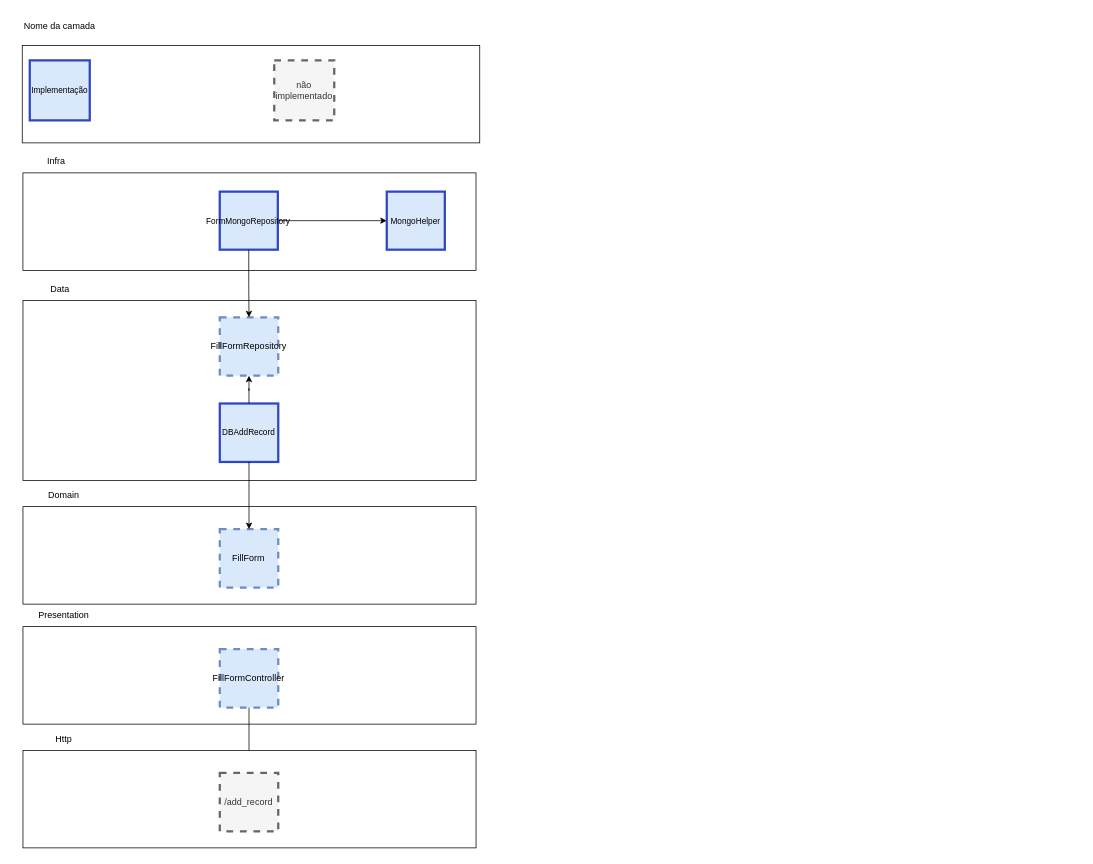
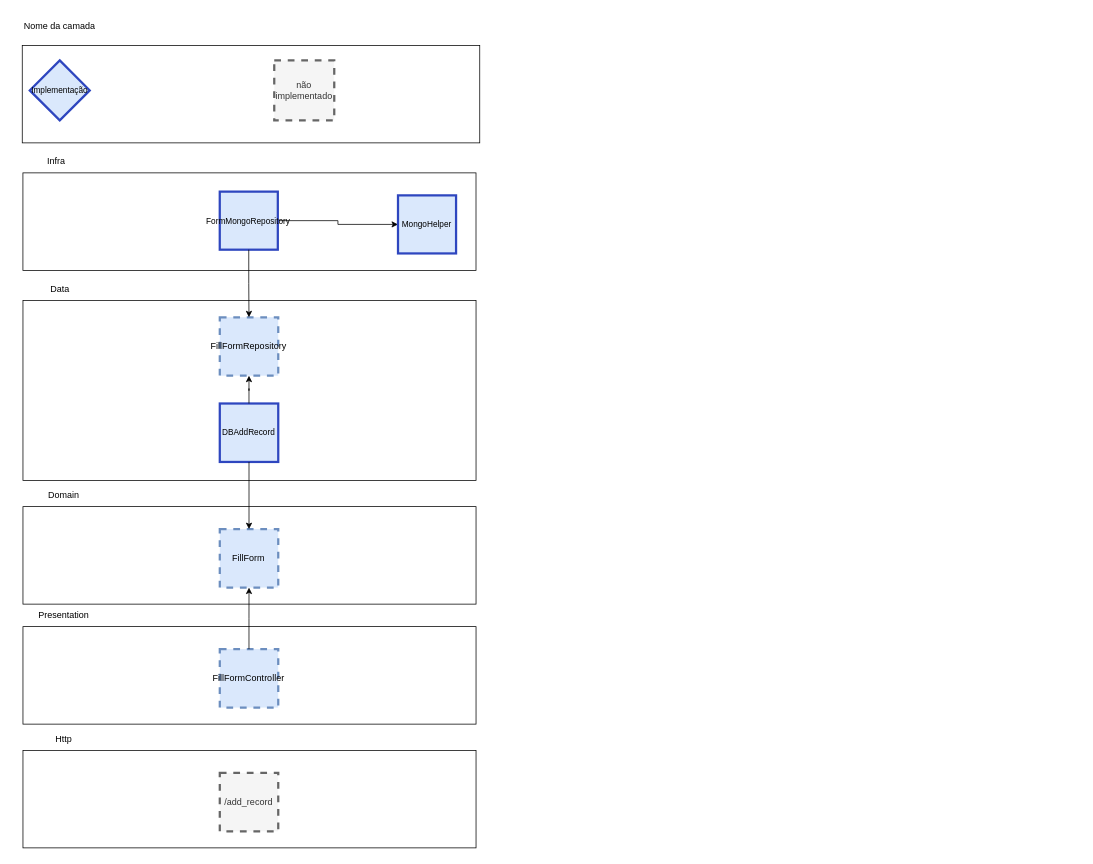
  <mxCell id="0" />
  <mxCell id="1" parent="0" />
  <mxCell id="2" value="" style="group" parent="1" vertex="1" connectable="0"><mxGeometry x="815" y="20" width="620" height="160" as="geometry" /></mxCell>
  <mxCell id="3" value="" style="rounded=0;whiteSpace=wrap;html=1;" parent="2" vertex="1"><mxGeometry x="-786" y="40" width="610" height="130" as="geometry" /></mxCell>
- <mxCell id="4" value="Implementação" style="whiteSpace=wrap;html=1;aspect=fixed;fillColor=#dae8fc;strokeColor=#2E46BF;strokeWidth=3;fontSize=11;" parent="2" vertex="1"><mxGeometry x="-776" y="60" width="80" height="80" as="geometry" /></mxCell>
+ <mxCell id="4" value="Implementação" style="rhombus;whiteSpace=wrap;html=1;aspect=fixed;fillColor=#dae8fc;strokeColor=#2E46BF;strokeWidth=3;fontSize=11;" parent="2" vertex="1"><mxGeometry x="-776" y="60" width="80" height="80" as="geometry" /></mxCell>
  <mxCell id="5" value="" style="group" parent="1" vertex="1" connectable="0"><mxGeometry x="25" y="360" width="614" height="280" as="geometry" /></mxCell>
  <mxCell id="6" value="" style="group" parent="5" vertex="1" connectable="0"><mxGeometry y="90" width="614" height="190" as="geometry" /></mxCell>
  <mxCell id="7" value="" style="group" parent="6" vertex="1" connectable="0"><mxGeometry x="4.952" y="195" width="604.097" height="160" as="geometry" /></mxCell>
  <mxCell id="8" value="Domain" style="text;html=1;strokeColor=none;fillColor=none;align=center;verticalAlign=middle;whiteSpace=wrap;rounded=0;" parent="7" vertex="1"><mxGeometry width="108.935" height="30" as="geometry" /></mxCell>
  <mxCell id="9" value="" style="group" parent="7" vertex="1" connectable="0"><mxGeometry y="30" width="604.097" height="130" as="geometry" /></mxCell>
  <mxCell id="10" value="" style="rounded=0;whiteSpace=wrap;html=1;" parent="9" vertex="1"><mxGeometry width="604.097" height="130" as="geometry" /></mxCell>
  <mxCell id="11" value="FillForm" style="whiteSpace=wrap;html=1;aspect=fixed;fillColor=#dae8fc;strokeColor=#6c8ebf;strokeWidth=3;dashed=1;" parent="9" vertex="1"><mxGeometry x="262.435" y="30" width="77.935" height="77.935" as="geometry" /></mxCell>
  <mxCell id="12" value="" style="group" parent="6" vertex="1" connectable="0"><mxGeometry x="4.952" y="30" width="604.097" height="160" as="geometry" /></mxCell>
  <mxCell id="13" value="" style="rounded=0;whiteSpace=wrap;html=1;" parent="12" vertex="1"><mxGeometry y="-80" width="604.097" height="240" as="geometry" /></mxCell>
  <mxCell id="14" value="DBAddRecord" style="whiteSpace=wrap;html=1;aspect=fixed;fillColor=#dae8fc;strokeColor=#2E46BF;strokeWidth=3;fontSize=11;" parent="12" vertex="1"><mxGeometry x="262.435" y="57.5" width="77.935" height="77.935" as="geometry" /></mxCell>
  <mxCell id="15" value="FillFormRepository" style="whiteSpace=wrap;html=1;aspect=fixed;fillColor=#dae8fc;strokeColor=#6c8ebf;strokeWidth=3;dashed=1;" parent="12" vertex="1"><mxGeometry x="262.435" y="-57.5" width="77.935" height="77.935" as="geometry" /></mxCell>
  <mxCell id="16" value="" style="edgeStyle=orthogonalEdgeStyle;rounded=0;orthogonalLoop=1;jettySize=auto;html=1;fontSize=11;" parent="12" source="14" target="15" edge="1"><mxGeometry relative="1" as="geometry" /></mxCell>
  <mxCell id="17" value="" style="edgeStyle=orthogonalEdgeStyle;rounded=0;orthogonalLoop=1;jettySize=auto;html=1;fontSize=11;" parent="6" source="14" target="11" edge="1"><mxGeometry relative="1" as="geometry" /></mxCell>
  <mxCell id="18" value="" style="group" parent="6" vertex="1" connectable="0"><mxGeometry x="4.952" y="355" width="604.097" height="160" as="geometry" /></mxCell>
  <mxCell id="19" value="Presentation" style="text;html=1;strokeColor=none;fillColor=none;align=center;verticalAlign=middle;whiteSpace=wrap;rounded=0;" parent="18" vertex="1"><mxGeometry width="108.935" height="30" as="geometry" /></mxCell>
  <mxCell id="20" value="" style="group" parent="18" vertex="1" connectable="0"><mxGeometry y="30" width="604.097" height="130" as="geometry" /></mxCell>
  <mxCell id="21" value="" style="rounded=0;whiteSpace=wrap;html=1;" parent="20" vertex="1"><mxGeometry width="604.097" height="130" as="geometry" /></mxCell>
  <mxCell id="22" value="FillFormController" style="whiteSpace=wrap;html=1;aspect=fixed;fillColor=#dae8fc;strokeColor=#6c8ebf;strokeWidth=3;dashed=1;" parent="20" vertex="1"><mxGeometry x="262.435" y="30" width="77.935" height="77.935" as="geometry" /></mxCell>
- <mxCell id="23" style="edgeStyle=orthogonalEdgeStyle;rounded=0;orthogonalLoop=1;jettySize=auto;html=1;fontSize=11;" parent="6" source="22" target="28" edge="1"><mxGeometry relative="1" as="geometry" /></mxCell>
+ <mxCell id="23" style="edgeStyle=orthogonalEdgeStyle;rounded=0;orthogonalLoop=1;jettySize=auto;html=1;entryX=0.5;entryY=1;entryDx=0;entryDy=0;fontSize=11;" parent="6" source="22" target="11" edge="1"><mxGeometry relative="1" as="geometry" /></mxCell>
  <mxCell id="24" value="" style="group" parent="6" vertex="1" connectable="0"><mxGeometry x="4.952" y="520" width="604.097" height="160" as="geometry" /></mxCell>
  <mxCell id="25" value="Http" style="text;html=1;strokeColor=none;fillColor=none;align=center;verticalAlign=middle;whiteSpace=wrap;rounded=0;" parent="24" vertex="1"><mxGeometry width="108.935" height="30" as="geometry" /></mxCell>
  <mxCell id="26" value="" style="group" parent="24" vertex="1" connectable="0"><mxGeometry y="30" width="604.097" height="130" as="geometry" /></mxCell>
  <mxCell id="27" value="" style="rounded=0;whiteSpace=wrap;html=1;" parent="26" vertex="1"><mxGeometry width="604.097" height="130" as="geometry" /></mxCell>
  <mxCell id="28" value="/add_record" style="whiteSpace=wrap;html=1;aspect=fixed;fillColor=#f5f5f5;strokeColor=#666666;strokeWidth=3;dashed=1;fontColor=#333333;" parent="26" vertex="1"><mxGeometry x="262.435" y="30" width="77.935" height="77.935" as="geometry" /></mxCell>
  <mxCell id="29" value="Data" style="text;html=1;strokeColor=none;fillColor=none;align=center;verticalAlign=middle;whiteSpace=wrap;rounded=0;" parent="5" vertex="1"><mxGeometry x="0.003" y="10" width="108.935" height="30" as="geometry" /></mxCell>
  <mxCell id="30" value="" style="group" parent="1" vertex="1" connectable="0"><mxGeometry x="20" y="200" width="614" height="160" as="geometry" /></mxCell>
  <mxCell id="31" value="" style="rounded=0;whiteSpace=wrap;html=1;" parent="30" vertex="1"><mxGeometry x="9.903" y="30" width="604.097" height="130" as="geometry" /></mxCell>
  <mxCell id="32" value="Infra" style="text;html=1;strokeColor=none;fillColor=none;align=center;verticalAlign=middle;whiteSpace=wrap;rounded=0;" parent="30" vertex="1"><mxGeometry width="108.935" height="30" as="geometry" /></mxCell>
  <mxCell id="33" style="edgeStyle=orthogonalEdgeStyle;rounded=0;orthogonalLoop=1;jettySize=auto;html=1;entryX=0;entryY=0.5;entryDx=0;entryDy=0;fontSize=11;" edge="1" parent="30" source="34" target="35"><mxGeometry relative="1" as="geometry" /></mxCell>
  <mxCell id="34" value="FormMongoRepository" style="whiteSpace=wrap;html=1;aspect=fixed;fillColor=#dae8fc;strokeColor=#2E46BF;strokeWidth=3;fontSize=11;" parent="30" vertex="1"><mxGeometry x="272.339" y="55" width="77.419" height="77.419" as="geometry" /></mxCell>
- <mxCell id="35" value="MongoHelper" style="whiteSpace=wrap;html=1;aspect=fixed;fillColor=#dae8fc;strokeColor=#2E46BF;strokeWidth=3;fontSize=11;" vertex="1" parent="30"><mxGeometry x="494.999" y="55" width="77.419" height="77.419" as="geometry" /></mxCell>
+ <mxCell id="35" value="MongoHelper" style="whiteSpace=wrap;html=1;aspect=fixed;fillColor=#dae8fc;strokeColor=#2E46BF;strokeWidth=3;fontSize=11;" vertex="1" parent="30"><mxGeometry x="509.999" y="60" width="77.419" height="77.419" as="geometry" /></mxCell>
  <mxCell id="36" style="edgeStyle=orthogonalEdgeStyle;rounded=0;orthogonalLoop=1;jettySize=auto;html=1;fontSize=11;" parent="1" source="34" target="15" edge="1"><mxGeometry relative="1" as="geometry" /></mxCell>
  <mxCell id="37" value="Nome da camada" style="text;html=1;strokeColor=none;fillColor=none;align=center;verticalAlign=middle;whiteSpace=wrap;rounded=0;" parent="1" vertex="1"><mxGeometry x="24" y="20" width="110" height="30" as="geometry" /></mxCell>
  <mxCell id="38" value="não implementado" style="whiteSpace=wrap;html=1;aspect=fixed;fillColor=#f5f5f5;strokeColor=#666666;strokeWidth=3;dashed=1;fontColor=#333333;" vertex="1" parent="1"><mxGeometry x="365" y="80" width="80" height="80" as="geometry" /></mxCell>
